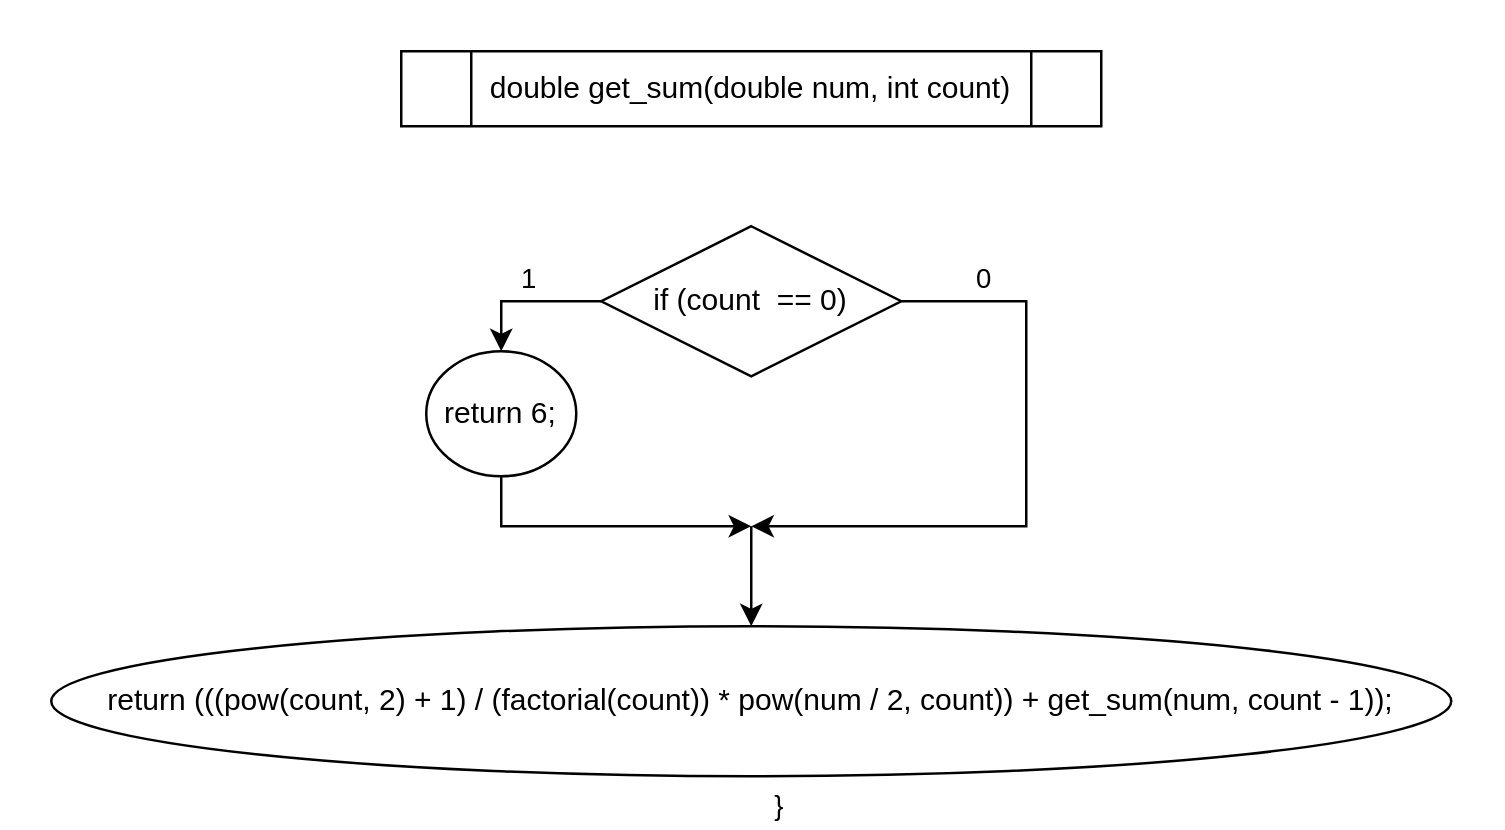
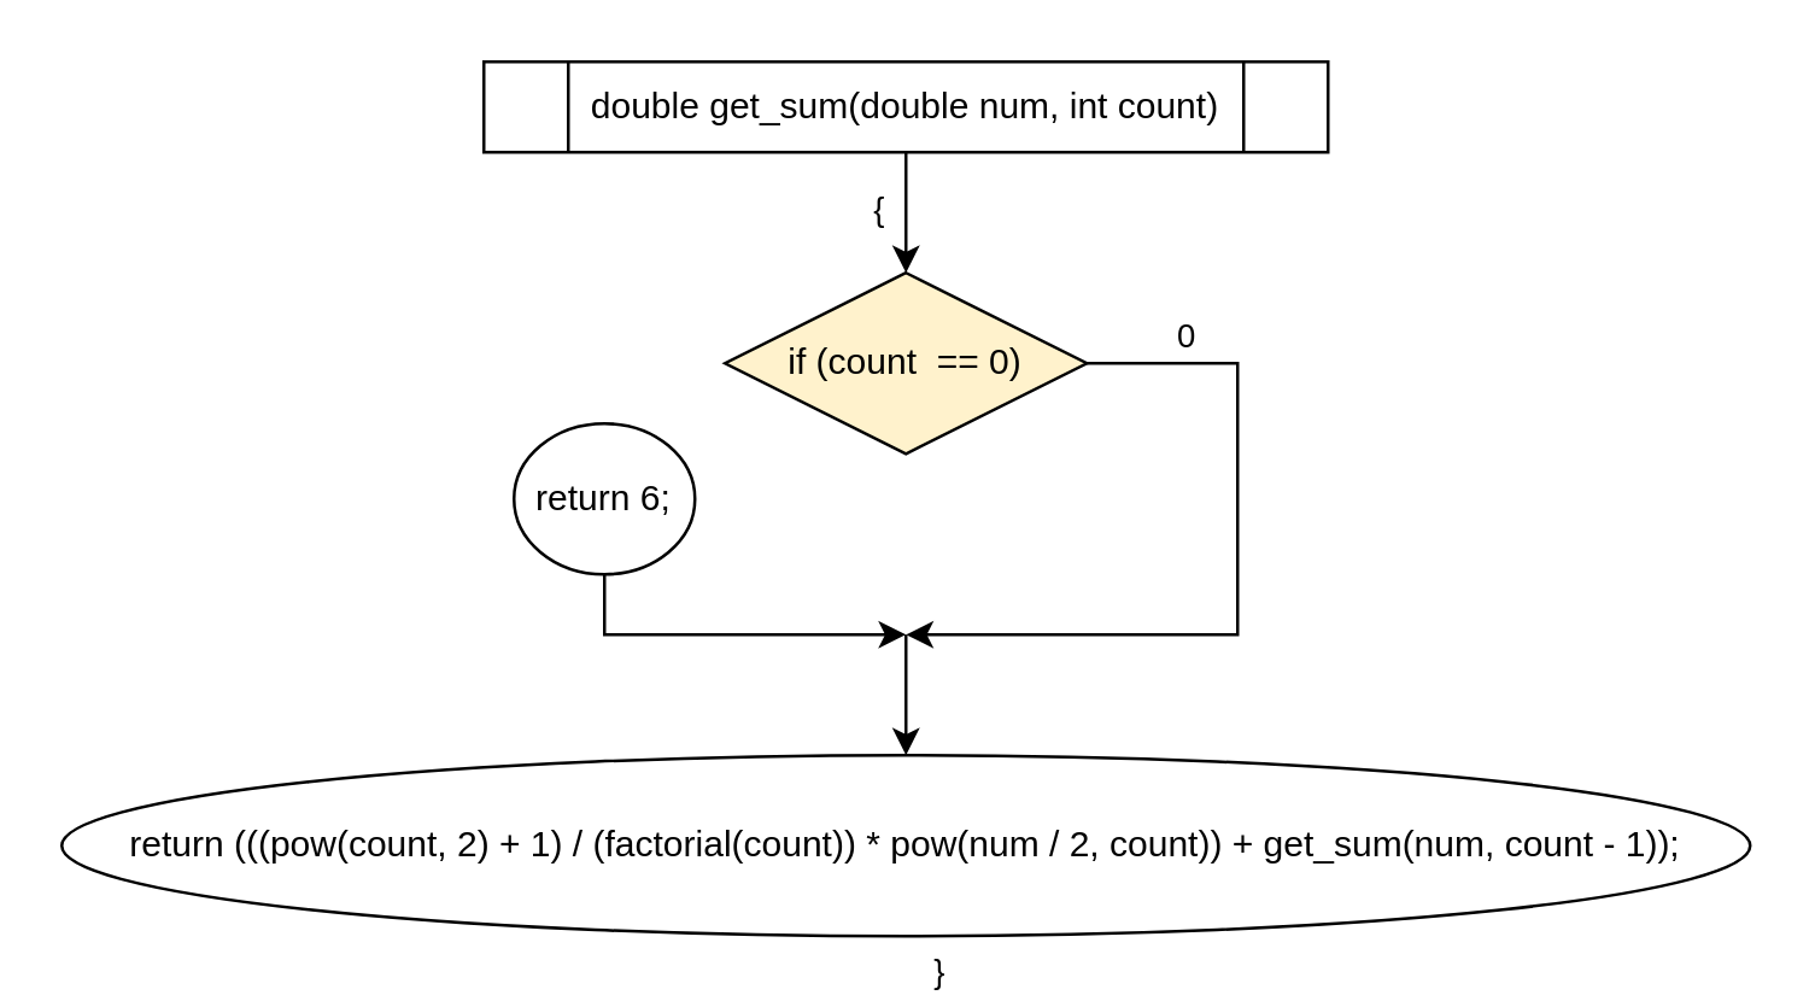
  <mxCell id="0" />
  <mxCell id="1" parent="0" />
+ <mxCell id="2" style="edgeStyle=orthogonalEdgeStyle;rounded=0;orthogonalLoop=1;jettySize=auto;html=1;entryX=0.5;entryY=0;entryDx=0;entryDy=0;" edge="1" parent="1" source="4" target="9"><mxGeometry relative="1" as="geometry" /></mxCell>
+ <mxCell id="3" value="{" style="edgeLabel;html=1;align=center;verticalAlign=middle;resizable=0;points=[];" vertex="1" connectable="0" parent="2"><mxGeometry x="-0.117" relative="1" as="geometry"><mxPoint x="-10" as="offset" /></mxGeometry></mxCell>
  <mxCell id="4" value="double get_sum(double num, int count)" style="shape=process;whiteSpace=wrap;html=1;backgroundOutline=1;" vertex="1" parent="1"><mxGeometry x="160" y="20" width="280" height="30" as="geometry" /></mxCell>
- <mxCell id="5" style="edgeStyle=orthogonalEdgeStyle;rounded=0;orthogonalLoop=1;jettySize=auto;html=1;entryX=0.5;entryY=0;entryDx=0;entryDy=0;" edge="1" parent="1" source="9" target="12"><mxGeometry relative="1" as="geometry" /></mxCell>
- <mxCell id="6" value="1" style="edgeLabel;html=1;align=center;verticalAlign=middle;resizable=0;points=[];" vertex="1" connectable="0" parent="5"><mxGeometry x="-0.278" y="-2" relative="1" as="geometry"><mxPoint x="-8" y="-8" as="offset" /></mxGeometry></mxCell>
  <mxCell id="7" style="edgeStyle=orthogonalEdgeStyle;rounded=0;orthogonalLoop=1;jettySize=auto;html=1;" edge="1" parent="1" source="9"><mxGeometry relative="1" as="geometry"><mxPoint x="300" y="210" as="targetPoint" /><Array as="points"><mxPoint x="410" y="120" /><mxPoint x="410" y="210" /></Array></mxGeometry></mxCell>
  <mxCell id="8" value="0" style="edgeLabel;html=1;align=center;verticalAlign=middle;resizable=0;points=[];" vertex="1" connectable="0" parent="7"><mxGeometry x="-0.747" y="-1" relative="1" as="geometry"><mxPoint y="-11" as="offset" /></mxGeometry></mxCell>
- <mxCell id="9" value="if (count&amp;nbsp; == 0)" style="rhombus;whiteSpace=wrap;html=1;" vertex="1" parent="1"><mxGeometry x="240" y="90" width="120" height="60" as="geometry" /></mxCell>
+ <mxCell id="9" value="if (count&amp;nbsp; == 0)" style="rhombus;whiteSpace=wrap;html=1;fillColor=#fff2cc;" vertex="1" parent="1"><mxGeometry x="240" y="90" width="120" height="60" as="geometry" /></mxCell>
  <mxCell id="10" value="return (((pow(count, 2) + 1) / (factorial(count)) * pow(num / 2, count)) + get_sum(num, count - 1));" style="ellipse;whiteSpace=wrap;html=1;" vertex="1" parent="1"><mxGeometry x="20" y="250" width="560" height="60" as="geometry" /></mxCell>
  <mxCell id="11" style="edgeStyle=orthogonalEdgeStyle;rounded=0;orthogonalLoop=1;jettySize=auto;html=1;exitX=0.5;exitY=1;exitDx=0;exitDy=0;" edge="1" parent="1" source="12"><mxGeometry relative="1" as="geometry"><mxPoint x="300" y="210" as="targetPoint" /><Array as="points"><mxPoint x="200" y="210" /></Array></mxGeometry></mxCell>
  <mxCell id="12" value="return 6;" style="ellipse;whiteSpace=wrap;html=1;" vertex="1" parent="1"><mxGeometry x="170" y="140" width="60" height="50" as="geometry" /></mxCell>
  <mxCell id="13" value="" style="endArrow=classic;html=1;rounded=0;entryX=0.5;entryY=0;entryDx=0;entryDy=0;" edge="1" parent="1" target="10"><mxGeometry width="50" height="50" relative="1" as="geometry"><mxPoint x="300" y="210" as="sourcePoint" /><mxPoint x="350" y="190" as="targetPoint" /></mxGeometry></mxCell>
  <mxCell id="14" value="}" style="edgeLabel;html=1;align=center;verticalAlign=middle;resizable=0;points=[];" vertex="1" connectable="0" parent="13"><mxGeometry x="-0.367" y="-2" relative="1" as="geometry"><mxPoint x="12" y="98" as="offset" /></mxGeometry></mxCell>
